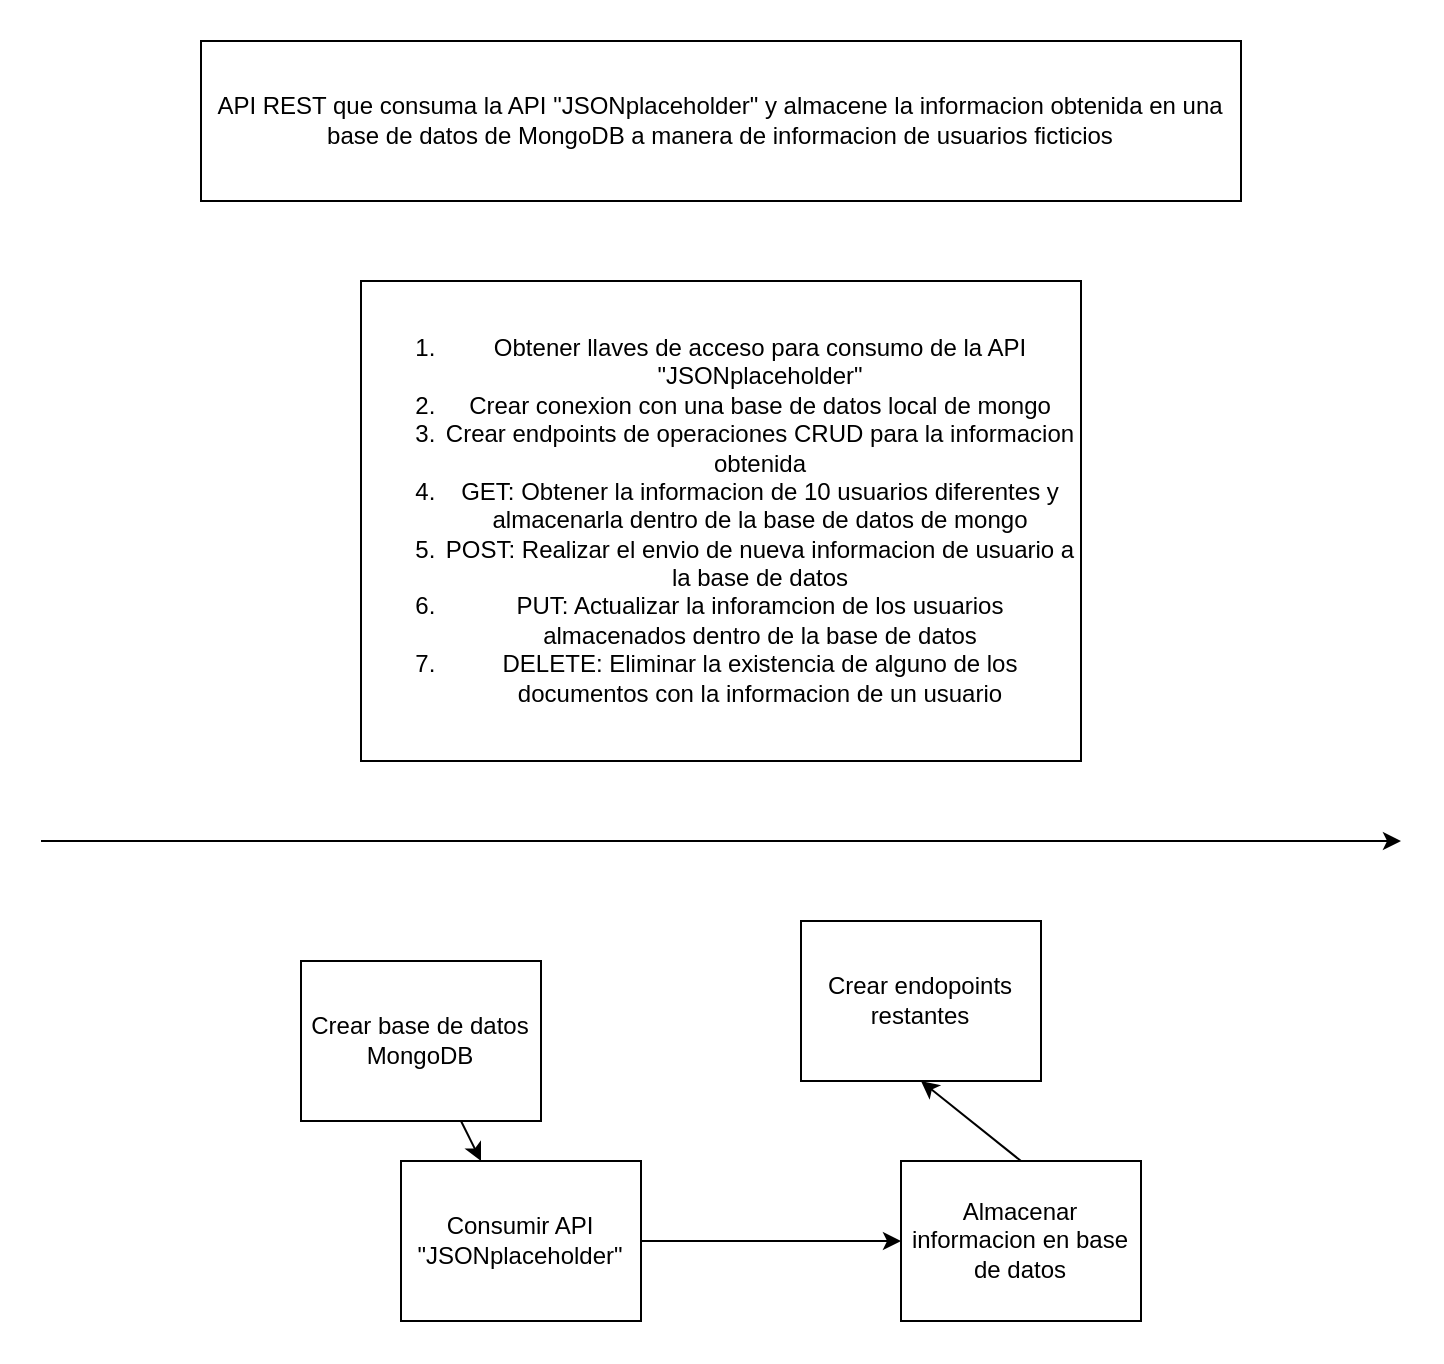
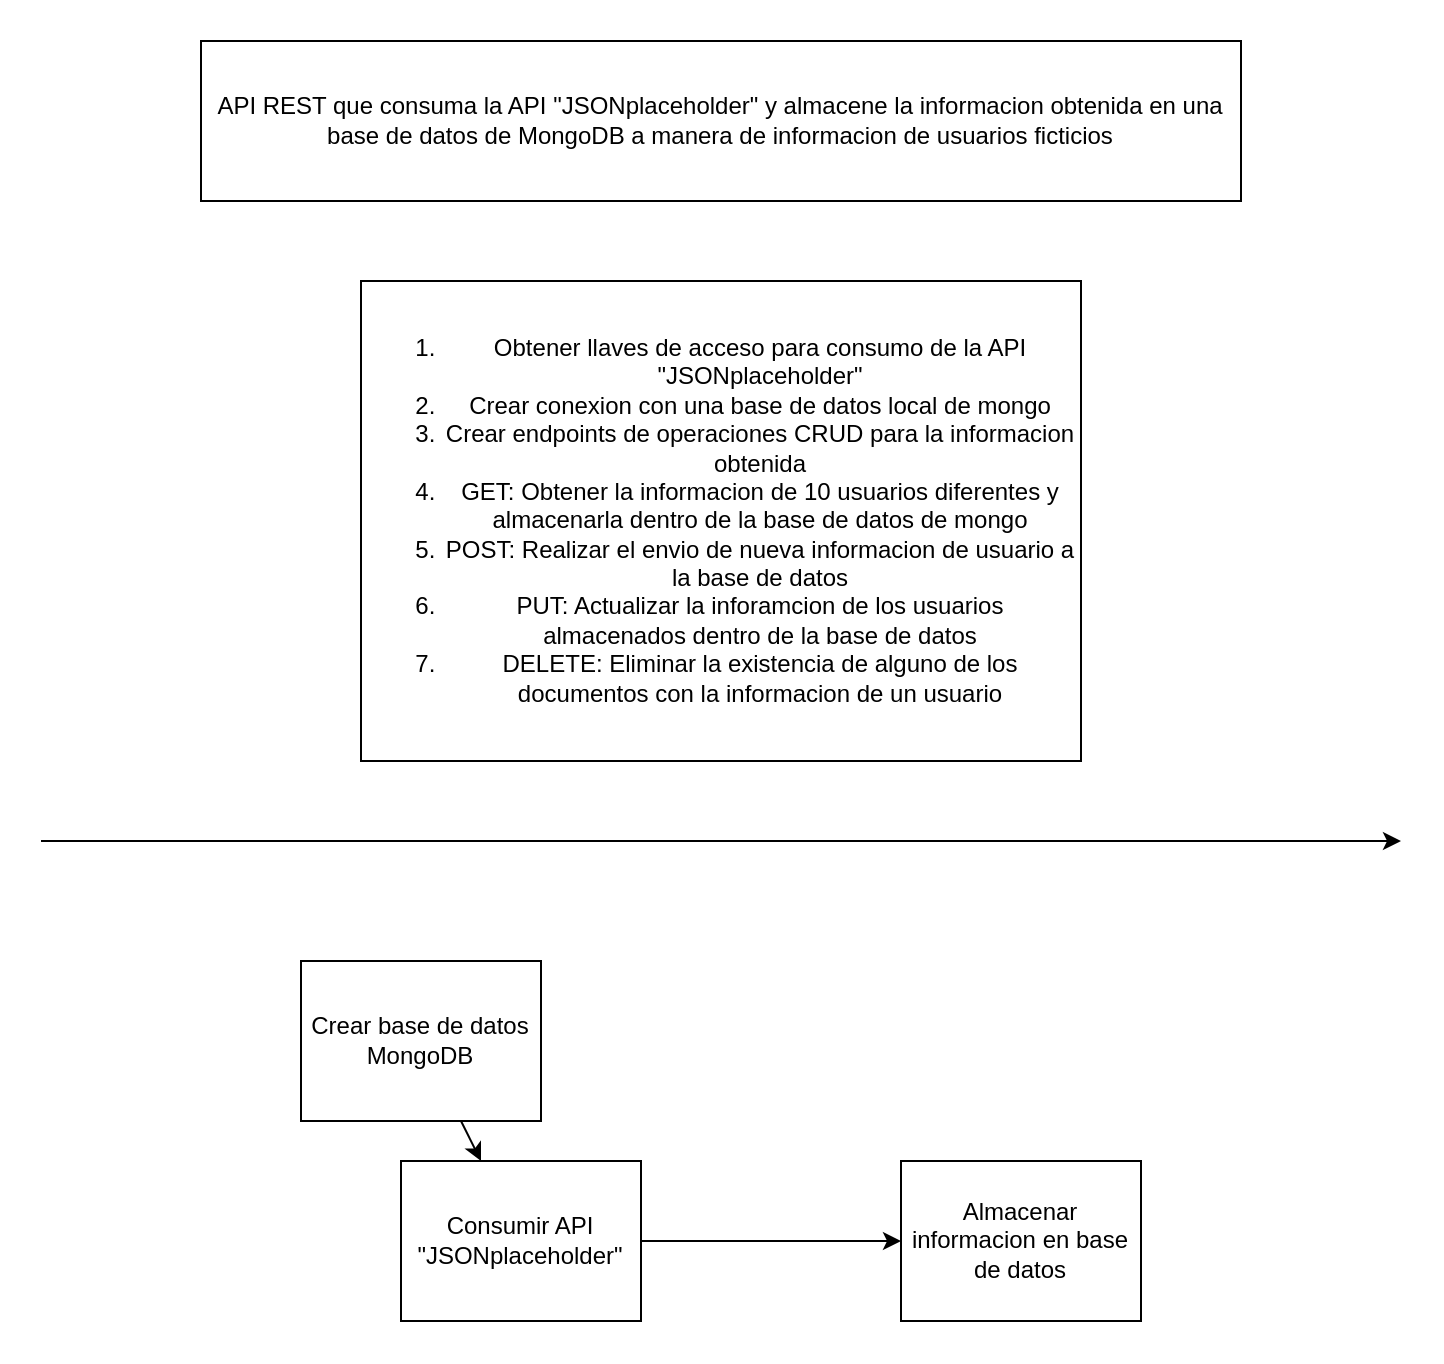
  <mxCell id="0" />
  <mxCell id="1" parent="0" />
  <mxCell id="2" value="API REST que consuma la API &quot;JSONplaceholder&quot; y almacene la informacion obtenida en una base de datos de MongoDB a manera de informacion de usuarios ficticios" style="whiteSpace=wrap;html=1;" parent="1" vertex="1"><mxGeometry x="100" width="520" height="80" as="geometry" y="20" /></mxCell>
  <mxCell id="3" value="&lt;ol&gt;&lt;li&gt;Obtener llaves de acceso para consumo de la API &quot;JSONplaceholder&quot;&lt;/li&gt;&lt;li&gt;Crear conexion con una base de datos local de mongo&lt;/li&gt;&lt;li&gt;Crear endpoints de operaciones CRUD para la informacion obtenida&lt;/li&gt;&lt;li&gt;GET: Obtener la informacion de 10 usuarios diferentes y almacenarla dentro de la base de datos de mongo&lt;/li&gt;&lt;li&gt;POST: Realizar el envio de nueva informacion de usuario a la base de datos&lt;/li&gt;&lt;li&gt;PUT: Actualizar la inforamcion de los usuarios almacenados dentro de la base de datos&lt;/li&gt;&lt;li&gt;DELETE: Eliminar la existencia de alguno de los documentos con la informacion de un usuario&lt;/li&gt;&lt;/ol&gt;" style="whiteSpace=wrap;html=1;" parent="1" vertex="1"><mxGeometry x="180" y="140" width="360" height="240" as="geometry" /></mxCell>
  <mxCell id="4" style="edgeStyle=none;html=1;" parent="1" source="5" target="8" edge="1"><mxGeometry relative="1" as="geometry" /></mxCell>
  <mxCell id="5" value="Crear base de datos MongoDB" style="whiteSpace=wrap;html=1;" parent="1" vertex="1"><mxGeometry x="150" y="480" width="120" height="80" as="geometry" /></mxCell>
  <mxCell id="6" value="" style="edgeStyle=none;orthogonalLoop=1;jettySize=auto;html=1;" parent="1" edge="1"><mxGeometry width="80" relative="1" as="geometry"><mxPoint x="20" y="420" as="sourcePoint" /><mxPoint x="700" y="420" as="targetPoint" /><Array as="points" /></mxGeometry></mxCell>
  <mxCell id="7" style="edgeStyle=none;html=1;entryX=0;entryY=0.5;entryDx=0;entryDy=0;" parent="1" source="8" target="10" edge="1"><mxGeometry relative="1" as="geometry" /></mxCell>
  <mxCell id="8" value="Consumir API &quot;JSONplaceholder&quot;" style="whiteSpace=wrap;html=1;" parent="1" vertex="1"><mxGeometry x="200" y="580" width="120" height="80" as="geometry" /></mxCell>
- <mxCell id="9" style="edgeStyle=none;html=1;exitX=0.5;exitY=0;exitDx=0;exitDy=0;entryX=0.5;entryY=1;entryDx=0;entryDy=0;" parent="1" source="10" target="11" edge="1"><mxGeometry relative="1" as="geometry" /></mxCell>
  <mxCell id="10" value="Almacenar informacion en base de datos" style="whiteSpace=wrap;html=1;" parent="1" vertex="1"><mxGeometry x="450" y="580" width="120" height="80" as="geometry" /></mxCell>
- <mxCell id="11" value="Crear endopoints restantes" style="whiteSpace=wrap;html=1;" parent="1" vertex="1"><mxGeometry x="400" y="460" width="120" height="80" as="geometry" /></mxCell>
